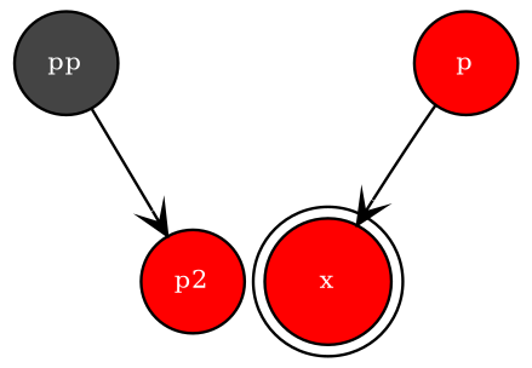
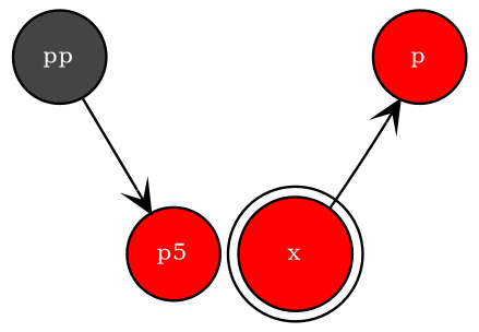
  digraph {
    nodesep=0.1
    node [fillcolor="#444444" fontcolor=white fontsize=9 shape=circle style=filled]
    edge [arrowhead=vee]
    pp [group=pp]
    _pp [group=pp style=invis]
-   p2 [fillcolor=red]
+   p2 [fillcolor=red label=p5]
    p [fillcolor=red group=p]
    x [fillcolor=red shape=doublecircle]
    _p [group=p style=invis width=0]
    pp -> _pp [style=invis]
    pp -> p2
-   p -> x
+   x -> p
    p -> _p [style=invis]
  }
